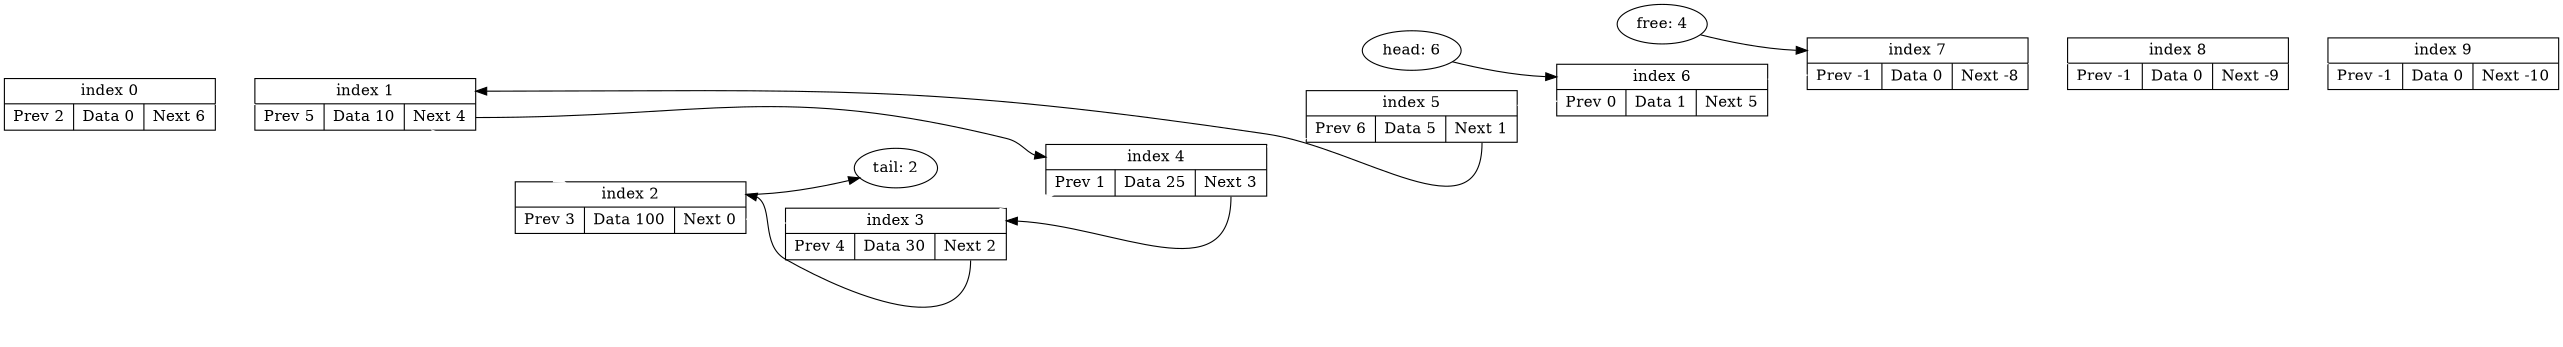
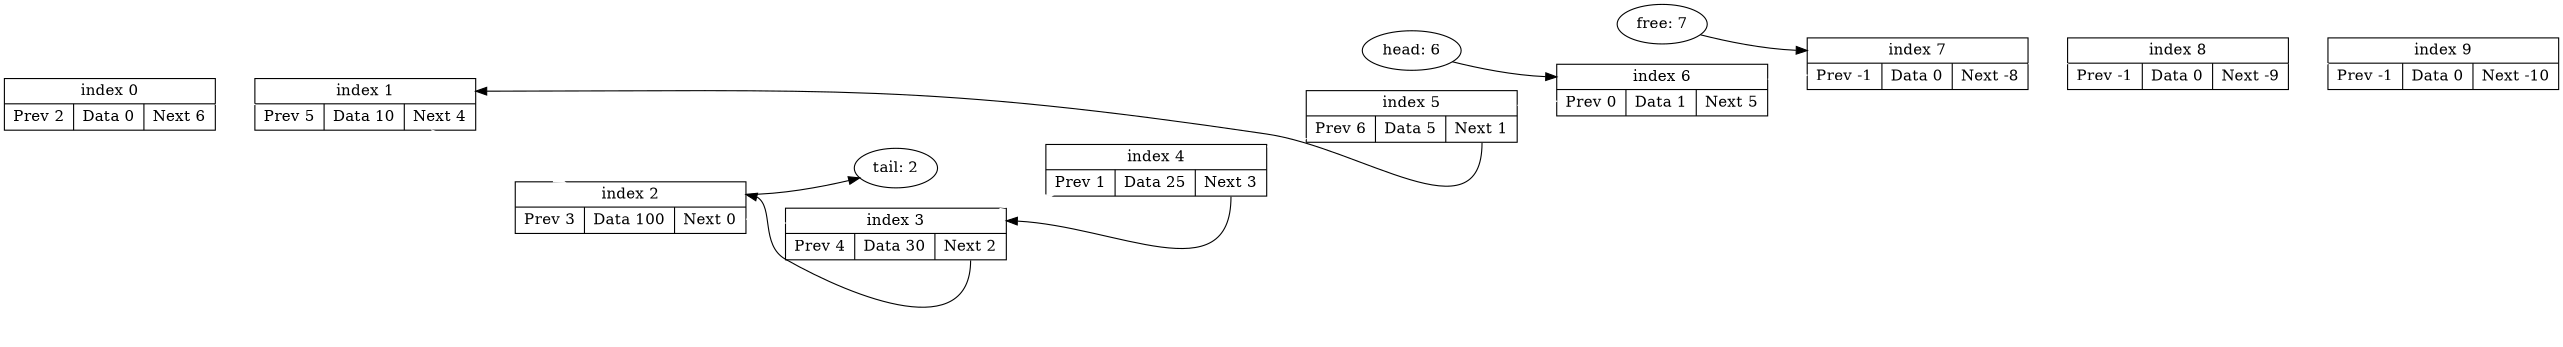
  digraph {
    rankdir=LR
    node [shape=record]
    edge [color=white]
    n1 [label=" <index0> index 0 | { Prev 2 | Data 0 | <next0> Next 6 } "]
    n2 [label=" <index1> index 1 | { Prev 5 | Data 10 | <next1> Next 4 } "]
    n3 [label=" <index2> index 2 | { Prev 3 | Data 100 | <next2> Next 0 } "]
    n4 [label=" <index4> index 4 | { Prev 1 | Data 25 | <next4> Next 3 } "]
    n5 [label=" <index3> index 3 | { Prev 4 | Data 30 | <next3> Next 2 } "]
    "tail: 2" [shape=""]
    n7 [label=" <index5> index 5 | { Prev 6 | Data 5 | <next5> Next 1 } "]
    n8 [label=" <index6> index 6 | { Prev 0 | Data 1 | <next6> Next 5 } "]
    n9 [label=" <index7> index 7 | { Prev -1 | Data 0 | <next7> Next -8 } "]
    n10 [label=" <index8> index 8 | { Prev -1 | Data 0 | <next8> Next -9 } "]
    n11 [label=" <index9> index 9 | { Prev -1 | Data 0 | <next9> Next -10 } "]
    "head: 6" [shape=""]
-   "free: 7" [label="free: 4" shape=""]
+   "free: 7" [shape=""]
    n1 -> n2
    n2 -> n3
-   n2 -> n4 [color=black headport=index4 tailport=next1]
    n3 -> n5
    n3 -> "tail: 2" [color=black tailport=index2]
    n4 -> n5 [color=black headport=index3 tailport=next4]
    n4 -> n7
    n5 -> n3 [color=black headport=index2 tailport=next3]
    n5 -> n4
    n7 -> n2 [color=black headport=index1 tailport=next5]
    n7 -> n8
    n8 -> n9
    n9 -> n10
    n10 -> n11
    "head: 6" -> n8 [color=black headport=index6]
    "free: 7" -> n9 [color=black headport=index7]
  }
